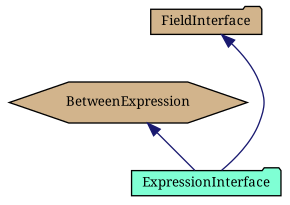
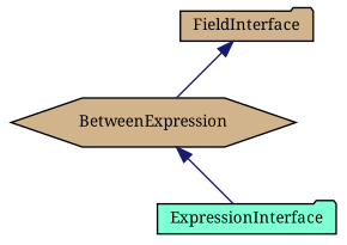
  digraph {
    fontname="Noto Serif"
    node [color=black fillcolor=tan fontname="Noto Serif" fontsize=10 shape=folder style=filled]
    edge [color=midnightblue dir=back fontname="Noto Serif" fontsize=10 labelfontname=Helvetica labelfontsize=10 style=solid]
    n1 [fontcolor=black height=0.2 label=BetweenExpression shape=hexagon width=0.4]
    n2 [fillcolor=aquamarine height=0.2 label=ExpressionInterface width=0.4]
    n3 [height=0.2 label=FieldInterface width=0.4]
    n1 -> n2
-   n3 -> n2
+   n3 -> n1
  }
